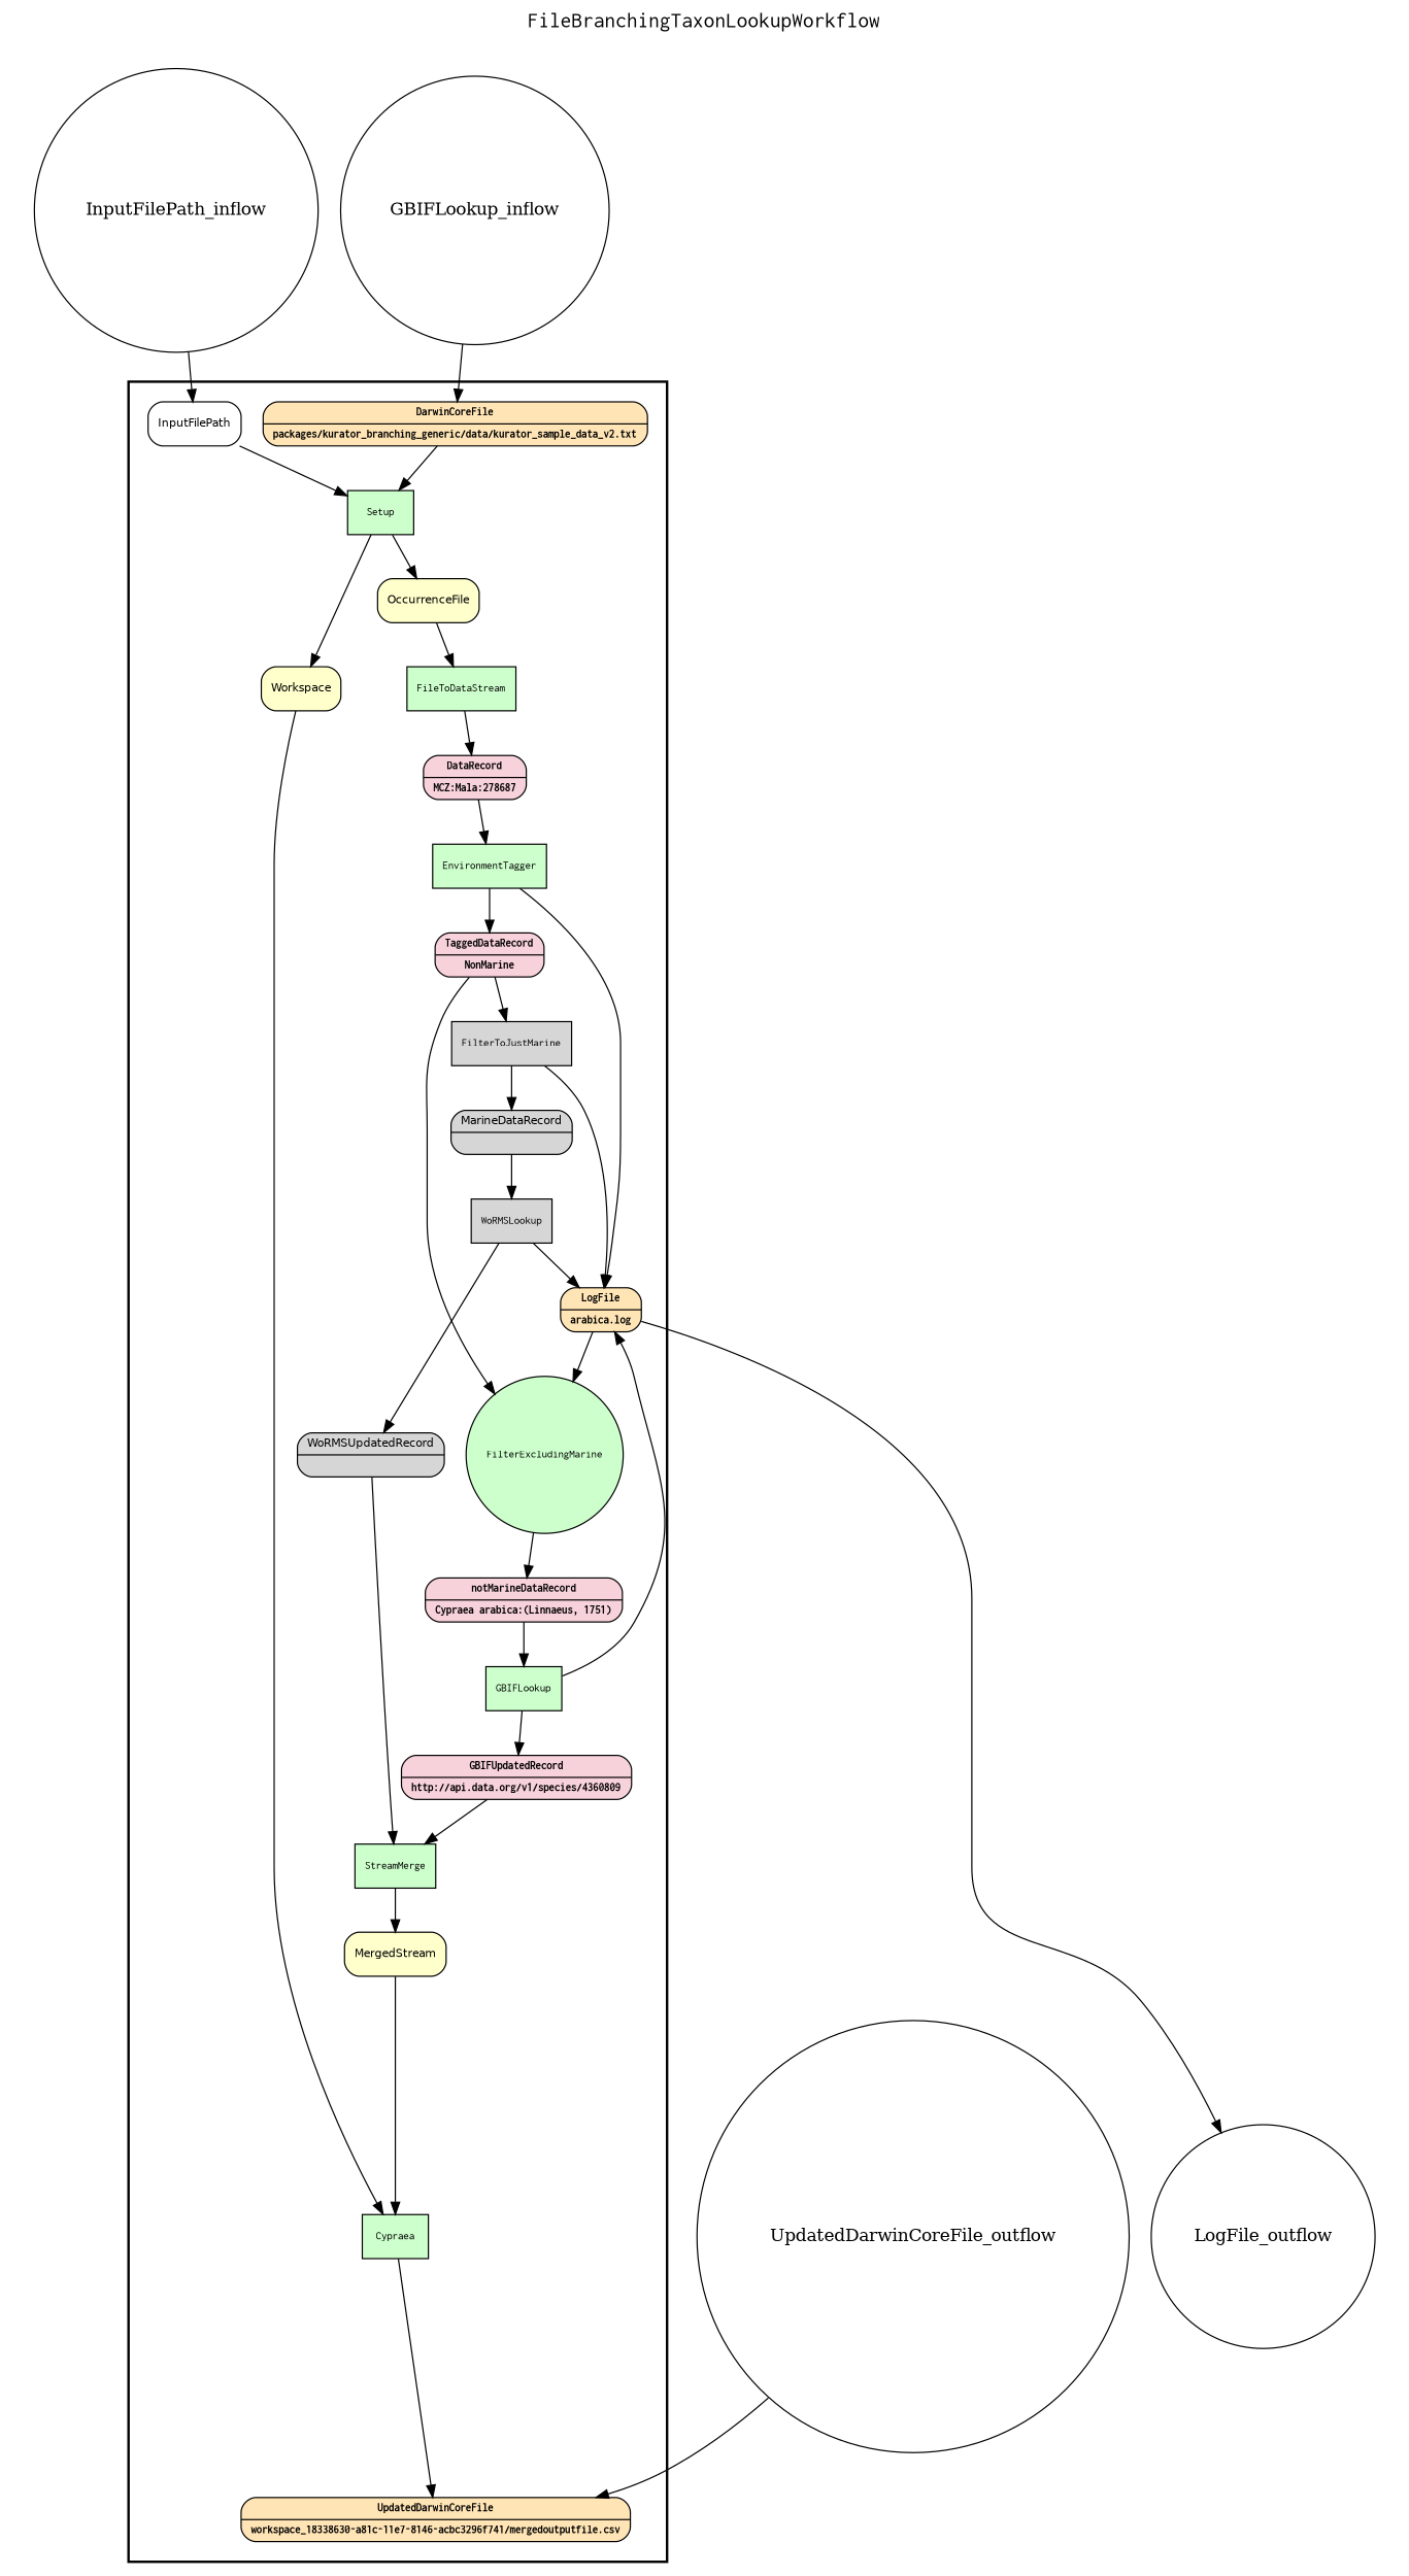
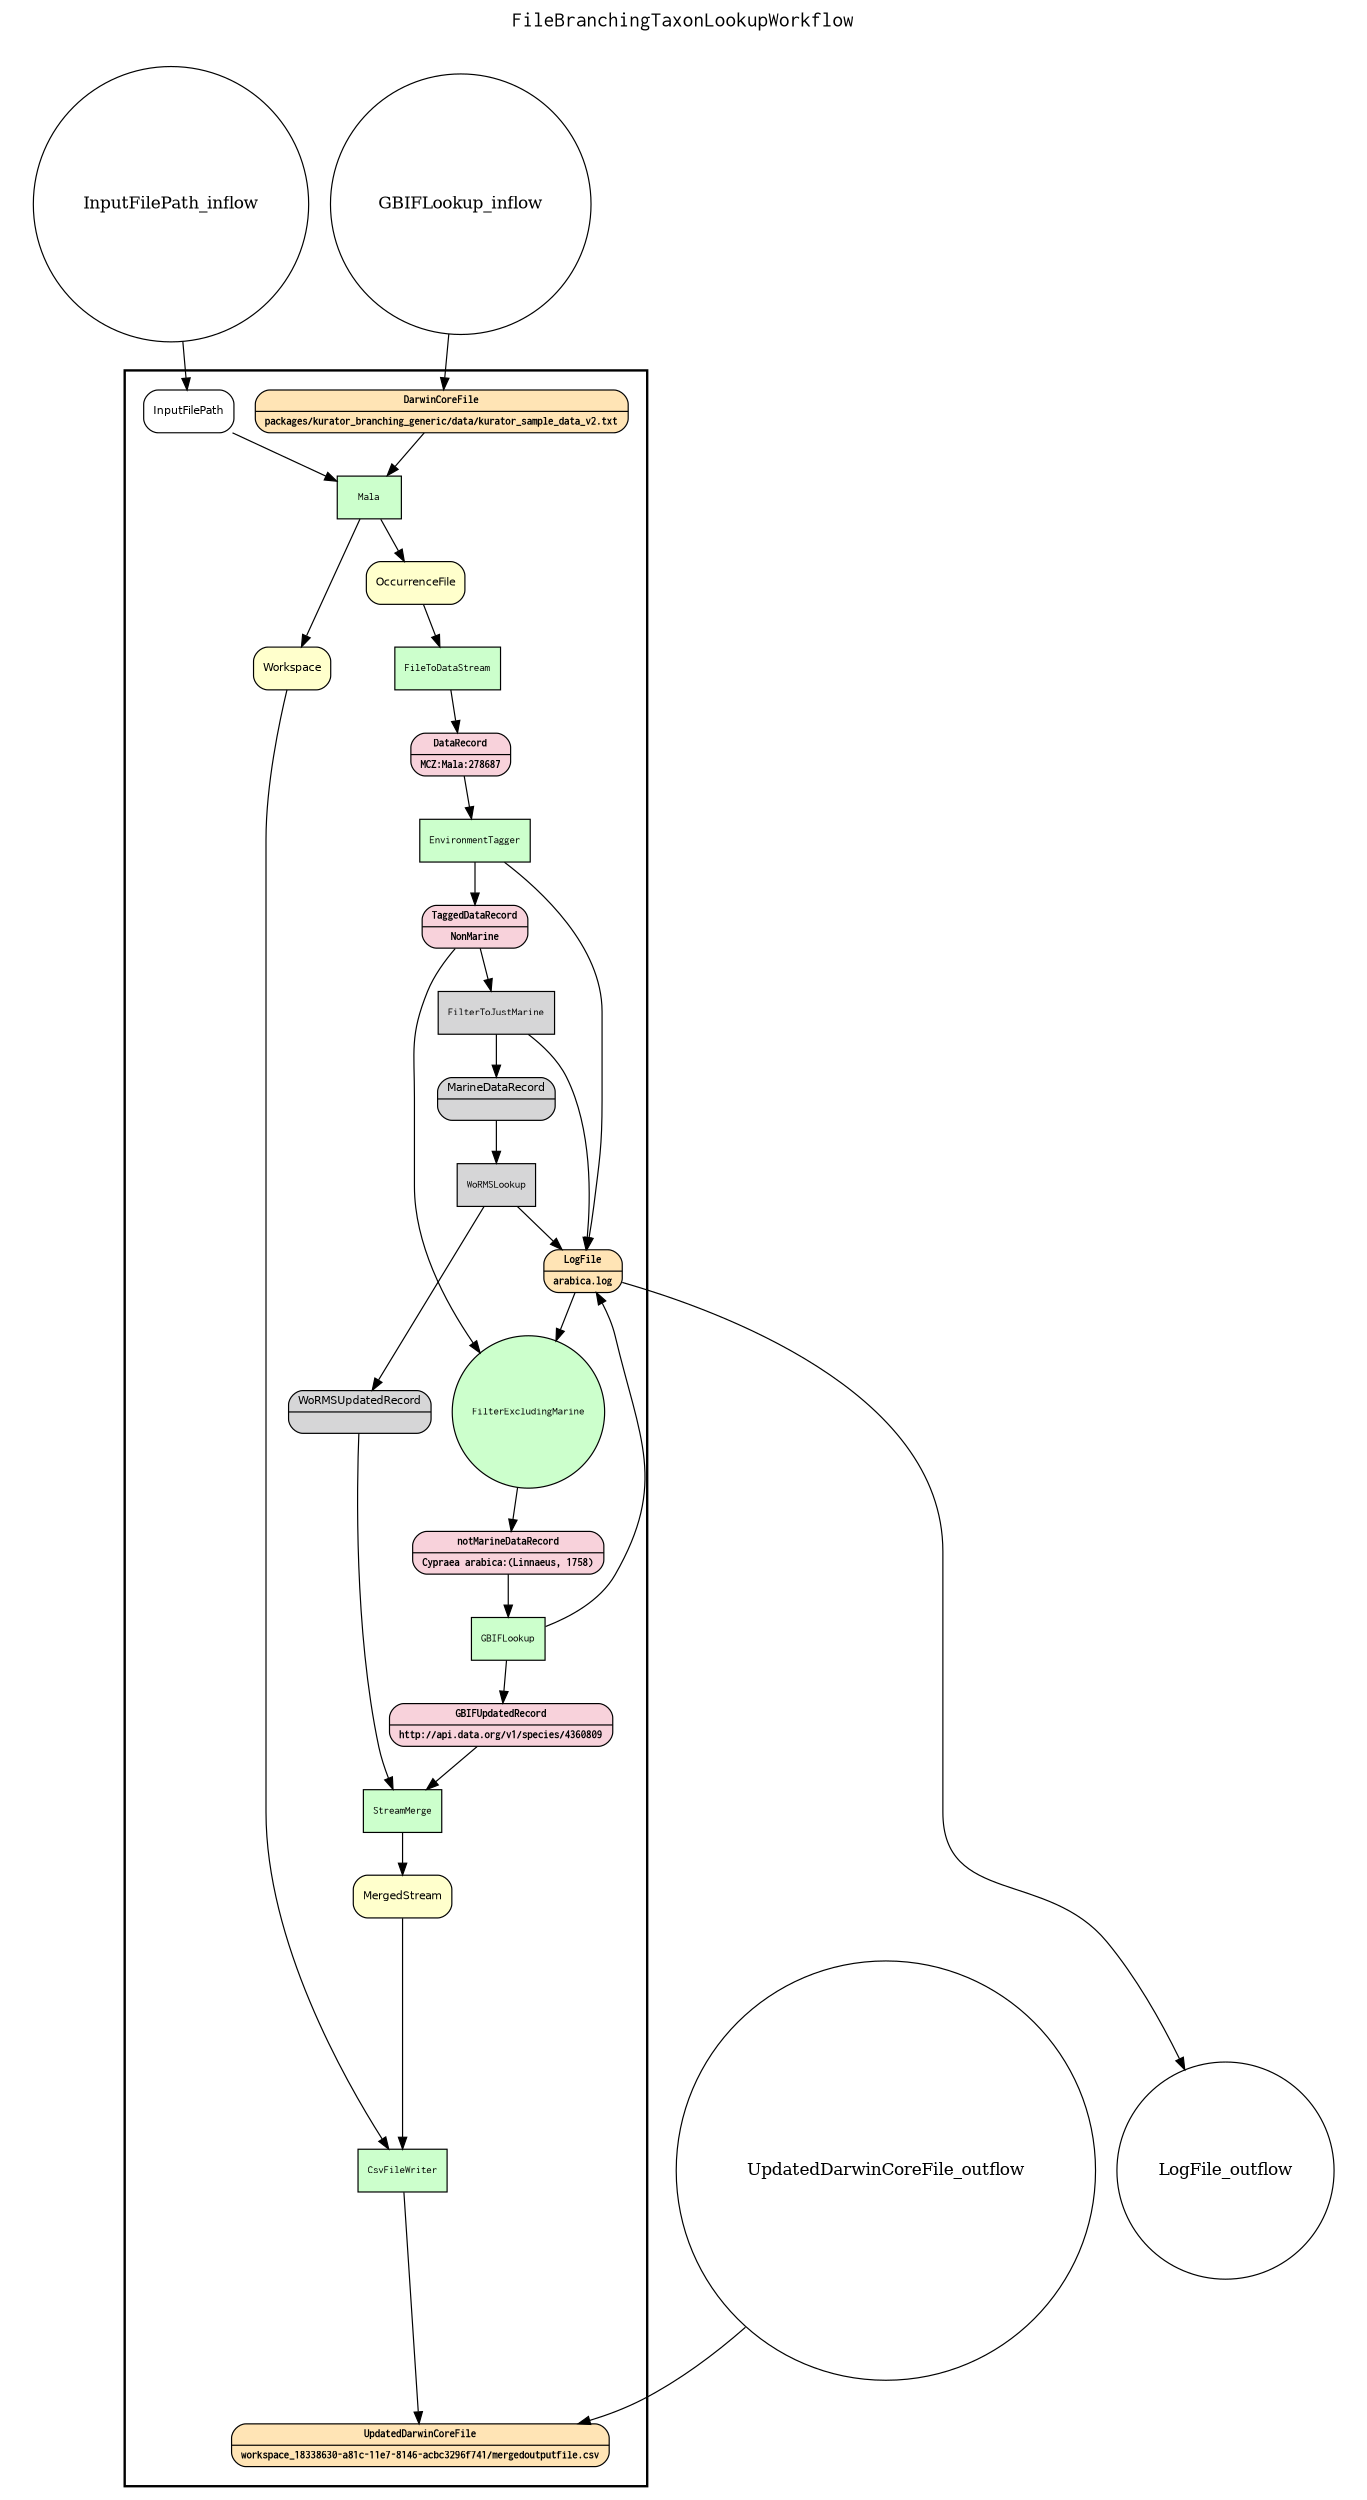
  digraph {
    fontname=Courier
    fontsize=18
    label=FileBranchingTaxonLookupWorkflow
    labelloc=t
    rankdir=TB
    node [fillcolor="#CCFFCC" fontname=Courier fontsize=9 peripheries=1 shape=box style="rounded,filled"]
    FilterToJustMarine [fillcolor="#d6d6d7" style=filled]
    WoRMSLookup [fillcolor="#d6d6d7" style=filled]
-   Setup [style=filled]
+   Setup [style=filled label=Mala]
    FileToDataStream [style=filled]
    EnvironmentTagger [style=filled]
    FilterExcludingMarine [shape=circle style=filled]
    GBIFLookup [style=filled]
    StreamMerge [style=filled]
-   CsvFileWriter [style=filled label=Cypraea]
+   CsvFileWriter [style=filled]
    n10 [fillcolor="#d6d6d7" fontname=Helvetica label="{<f0> MarineDataRecord |<f1> \n}" rankdir=LR shape=record]
    n11 [fillcolor="#d6d6d7" fontname=Helvetica label="{<f0> WoRMSUpdatedRecord |<f1>\n}" rankdir=LR shape=record]
    n12 [fillcolor="#f8d2db" fontname="Courier-Bold" label="{<f0> DataRecord |<f1>MCZ:Mala:278687\n}" rankdir=LR shape=record]
    n13 [fillcolor="#f8d2db" fontname="Courier-Bold" label="{<f0> TaggedDataRecord |<f1>NonMarine\n}" rankdir=LR shape=record]
-   n14 [fillcolor="#f8d2db" fontname="Courier-Bold" label="{<f0> notMarineDataRecord |<f1>Cypraea arabica:(Linnaeus, 1751)\n}" rankdir=LR shape=record]
+   n14 [fillcolor="#f8d2db" fontname="Courier-Bold" label="{<f0> notMarineDataRecord |<f1>Cypraea arabica:(Linnaeus, 1758)\n}" rankdir=LR shape=record]
    n15 [fillcolor="#f8d2db" fontname="Courier-Bold" label="{<f0> GBIFUpdatedRecord |<f1>http://api.data.org/v1/species/4360809\n}" rankdir=LR shape=record]
    n16 [fillcolor="#FFE4B5" fontname="Courier-Bold" label="{<f0> DarwinCoreFile |<f1>packages/kurator_branching_generic/data/kurator_sample_data_v2.txt\n}" rankdir=LR shape=record]
    Workspace [fillcolor="#FFFFCC" fontname=Helvetica]
    OccurrenceFile [fillcolor="#FFFFCC" fontname=Helvetica]
    MergedStream [fillcolor="#FFFFCC" fontname=Helvetica]
    n20 [fillcolor="#FFE4B5" fontname="Courier-Bold" label="{<f0> LogFile |<f1>arabica.log\n}" rankdir=LR shape=record]
    n21 [fillcolor="#FFE4B5" fontname="Courier-Bold" label="{<f0> UpdatedDarwinCoreFile |<f1>workspace_18338630-a81c-11e7-8146-acbc3296f741/mergedoutputfile.csv\n}" rankdir=LR shape=record]
    InputFilePath [fillcolor="#FFFFFF" fontname=Helvetica]
    n23 [fillcolor="#FFFFFF" label=GBIFLookup_inflow shape=circle width=0.2 fontname="" fontsize="" style=""]
    InputFilePath_inflow [fillcolor="#FFFFFF" shape=circle width=0.2 fontname="" fontsize="" style=""]
    LogFile_outflow [fillcolor="#FFFFFF" shape=circle width=0.2 fontname="" fontsize="" style=""]
    UpdatedDarwinCoreFile_outflow [fillcolor="#FFFFFF" shape=circle width=0.2 fontname="" fontsize="" style=""]
    subgraph cluster_1 {
      color=black
      label=""
      penwidth=2
      subgraph cluster_2 {
        color=white
        label=""
        penwidth=2
        FilterToJustMarine
        WoRMSLookup
        Setup
        FileToDataStream
        EnvironmentTagger
        FilterExcludingMarine
        GBIFLookup
        StreamMerge
        CsvFileWriter
        n10
        n11
        n12
        n13
        n14
        n15
        n16
        Workspace
        OccurrenceFile
        MergedStream
        n20
        n21
        InputFilePath
      }
    }
    subgraph cluster_3 {
      color=white
      label=""
      penwidth=2
      subgraph cluster_4 {
        color=white
        label=""
        penwidth=2
        n23
        InputFilePath_inflow
      }
    }
    subgraph cluster_5 {
      color=white
      label=""
      penwidth=2
      subgraph cluster_6 {
        color=white
        label=""
        penwidth=2
        LogFile_outflow
        UpdatedDarwinCoreFile_outflow
      }
    }
    FilterToJustMarine -> n10
    FilterToJustMarine -> n20
    WoRMSLookup -> n11
    WoRMSLookup -> n20
    Setup -> Workspace
    Setup -> OccurrenceFile
    FileToDataStream -> n12
    EnvironmentTagger -> n13
    EnvironmentTagger -> n20
    FilterExcludingMarine -> n14
    GBIFLookup -> n15
    GBIFLookup -> n20
    StreamMerge -> MergedStream
    CsvFileWriter -> n21
    n10 -> WoRMSLookup
    n11 -> StreamMerge
    n12 -> EnvironmentTagger
    n13 -> FilterToJustMarine
    n13 -> FilterExcludingMarine
    n14 -> GBIFLookup
    n15 -> StreamMerge
    n16 -> Setup
    Workspace -> CsvFileWriter
    OccurrenceFile -> FileToDataStream
    MergedStream -> CsvFileWriter
    n20 -> FilterExcludingMarine
    n20 -> LogFile_outflow
    InputFilePath -> Setup
    n23 -> n16
    InputFilePath_inflow -> InputFilePath
    UpdatedDarwinCoreFile_outflow -> n21
  }
